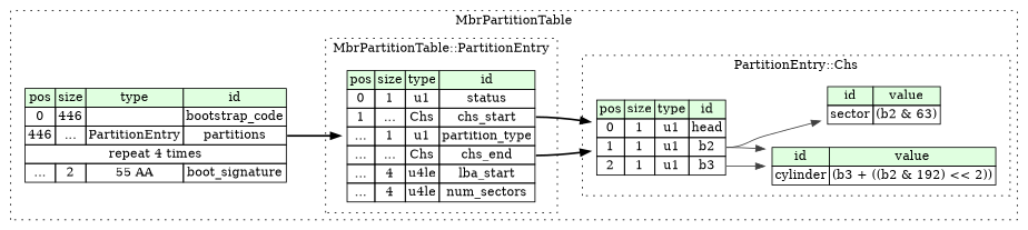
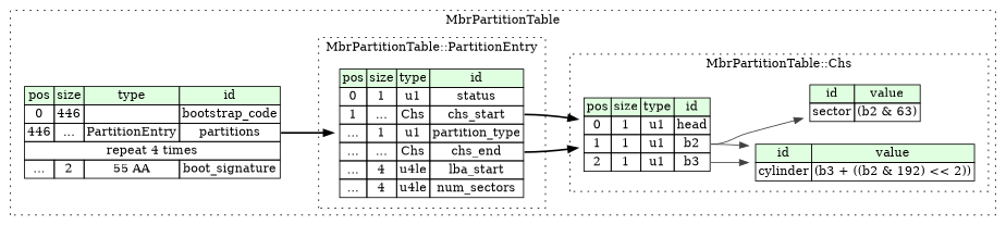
  digraph {
    rankdir=LR
    node [shape=plaintext]
    edge [tailport=b2_type]
    n1 [label=<<TABLE BORDER="0" CELLBORDER="1" CELLSPACING="0"> 				<TR><TD BGCOLOR="#E0FFE0">pos</TD><TD BGCOLOR="#E0FFE0">size</TD><TD BGCOLOR="#E0FFE0">type</TD><TD BGCOLOR="#E0FFE0">id</TD></TR> 				<TR><TD PORT="status_pos">0</TD><TD PORT="status_size">1</TD><TD>u1</TD><TD PORT="status_type">status</TD></TR> 				<TR><TD PORT="chs_start_pos">1</TD><TD PORT="chs_start_size">...</TD><TD>Chs</TD><TD PORT="chs_start_type">chs_start</TD></TR> 				<TR><TD PORT="partition_type_pos">...</TD><TD PORT="partition_type_size">1</TD><TD>u1</TD><TD PORT="partition_type_type">partition_type</TD></TR> 				<TR><TD PORT="chs_end_pos">...</TD><TD PORT="chs_end_size">...</TD><TD>Chs</TD><TD PORT="chs_end_type">chs_end</TD></TR> 				<TR><TD PORT="lba_start_pos">...</TD><TD PORT="lba_start_size">4</TD><TD>u4le</TD><TD PORT="lba_start_type">lba_start</TD></TR> 				<TR><TD PORT="num_sectors_pos">...</TD><TD PORT="num_sectors_size">4</TD><TD>u4le</TD><TD PORT="num_sectors_type">num_sectors</TD></TR> 			</TABLE>>]
    n2 [label=<<TABLE BORDER="0" CELLBORDER="1" CELLSPACING="0"> 				<TR><TD BGCOLOR="#E0FFE0">pos</TD><TD BGCOLOR="#E0FFE0">size</TD><TD BGCOLOR="#E0FFE0">type</TD><TD BGCOLOR="#E0FFE0">id</TD></TR> 				<TR><TD PORT="head_pos">0</TD><TD PORT="head_size">1</TD><TD>u1</TD><TD PORT="head_type">head</TD></TR> 				<TR><TD PORT="b2_pos">1</TD><TD PORT="b2_size">1</TD><TD>u1</TD><TD PORT="b2_type">b2</TD></TR> 				<TR><TD PORT="b3_pos">2</TD><TD PORT="b3_size">1</TD><TD>u1</TD><TD PORT="b3_type">b3</TD></TR> 			</TABLE>>]
    n3 [label=<<TABLE BORDER="0" CELLBORDER="1" CELLSPACING="0"> 				<TR><TD BGCOLOR="#E0FFE0">id</TD><TD BGCOLOR="#E0FFE0">value</TD></TR> 				<TR><TD>sector</TD><TD>(b2 &amp; 63)</TD></TR> 			</TABLE>>]
    n4 [label=<<TABLE BORDER="0" CELLBORDER="1" CELLSPACING="0"> 				<TR><TD BGCOLOR="#E0FFE0">id</TD><TD BGCOLOR="#E0FFE0">value</TD></TR> 				<TR><TD>cylinder</TD><TD>(b3 + ((b2 &amp; 192) &lt;&lt; 2))</TD></TR> 			</TABLE>>]
    n5 [label=<<TABLE BORDER="0" CELLBORDER="1" CELLSPACING="0"> 			<TR><TD BGCOLOR="#E0FFE0">pos</TD><TD BGCOLOR="#E0FFE0">size</TD><TD BGCOLOR="#E0FFE0">type</TD><TD BGCOLOR="#E0FFE0">id</TD></TR> 			<TR><TD PORT="bootstrap_code_pos">0</TD><TD PORT="bootstrap_code_size">446</TD><TD></TD><TD PORT="bootstrap_code_type">bootstrap_code</TD></TR> 			<TR><TD PORT="partitions_pos">446</TD><TD PORT="partitions_size">...</TD><TD>PartitionEntry</TD><TD PORT="partitions_type">partitions</TD></TR> 			<TR><TD COLSPAN="4" PORT="partitions__repeat">repeat 4 times</TD></TR> 			<TR><TD PORT="boot_signature_pos">...</TD><TD PORT="boot_signature_size">2</TD><TD>55 AA</TD><TD PORT="boot_signature_type">boot_signature</TD></TR> 		</TABLE>>]
    subgraph cluster_1 {
      label=MbrPartitionTable
      style=dotted
      n5
      subgraph cluster_2 {
        label="MbrPartitionTable::PartitionEntry"
        style=dotted
        n1
      }
      subgraph cluster_3 {
-       label="PartitionEntry::Chs"
+       label="MbrPartitionTable::Chs"
        style=dotted
        n2
        n3
        n4
      }
    }
    n1 -> n2 [style=bold tailport=chs_start_type]
    n1 -> n2 [style=bold tailport=chs_end_type]
    n2 -> n3 [color="#404040"]
    n2 -> n4 [color="#404040" tailport=b3_type]
    n2 -> n4 [color="#404040"]
    n5 -> n1 [style=bold tailport=partitions_type]
  }
